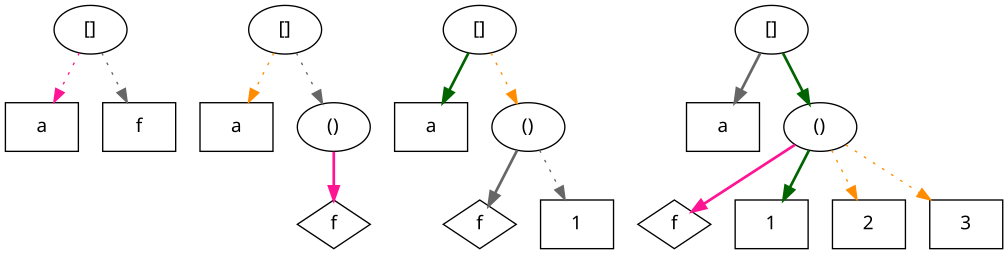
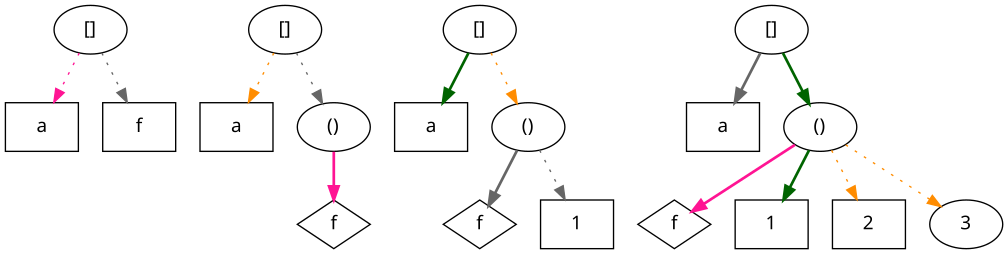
  digraph {
    node [fontname=Verdana shape=box]
    edge [color=gray40 style=dotted]
    n1 [height=0.5 label="[]" shape=ellipse width=0.75]
    n2 [height=0.5 label=a width=0.75]
    n3 [height=0.5 label=f width=0.75]
    n4 [height=0.5 label="[]" shape=ellipse width=0.75]
    n5 [height=0.5 label=a width=0.75]
    n6 [height=0.5 label="()" shape=ellipse width=0.75]
    n7 [height=0.5 label=f shape=diamond width=0.75]
    n8 [height=0.5 label="[]" shape=ellipse width=0.75]
    n9 [height=0.5 label=a width=0.75]
    n10 [height=0.5 label="()" shape=ellipse width=0.75]
    n11 [height=0.5 label=f shape=diamond width=0.75]
    n12 [height=0.5 label=1 width=0.75]
    n13 [height=0.5 label="[]" shape=ellipse width=0.75]
    n14 [height=0.5 label=a width=0.75]
    n15 [height=0.5 label="()" shape=ellipse width=0.75]
    n16 [height=0.5 label=f shape=diamond width=0.75]
    n17 [height=0.5 label=1 width=0.75]
    n18 [height=0.5 label=2 width=0.75]
-   n19 [height=0.5 label=3 width=0.75]
+   n19 [height=0.5 label=3 shape=ellipse width=0.75]
    subgraph sub_1 {
      n1
      n2
      n3
    }
    subgraph sub_2 {
      n4
      n5
      n6
      n7
    }
    subgraph sub_3 {
      n8
      n9
      n10
      n11
      n12
    }
    subgraph sub_4 {
      n13
      n14
      n15
      n16
      n17
      n18
      n19
    }
    n1 -> n2 [color=deeppink]
    n1 -> n3
    n4 -> n5 [color=darkorange]
    n4 -> n6
    n6 -> n7 [color=deeppink style=bold]
    n8 -> n9 [color=darkgreen style=bold]
    n8 -> n10 [color=darkorange]
    n10 -> n11 [style=bold]
    n10 -> n12
    n13 -> n14 [style=bold]
    n13 -> n15 [color=darkgreen style=bold]
    n15 -> n16 [color=deeppink style=bold]
    n15 -> n17 [color=darkgreen style=bold]
    n15 -> n18 [color=darkorange]
    n15 -> n19 [color=darkorange]
  }
